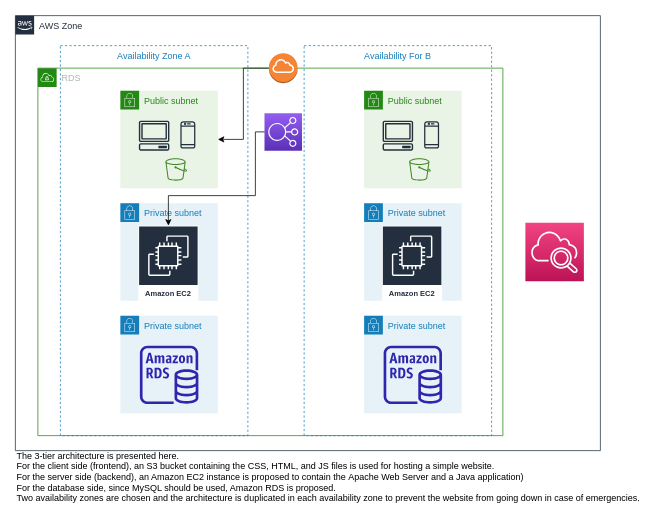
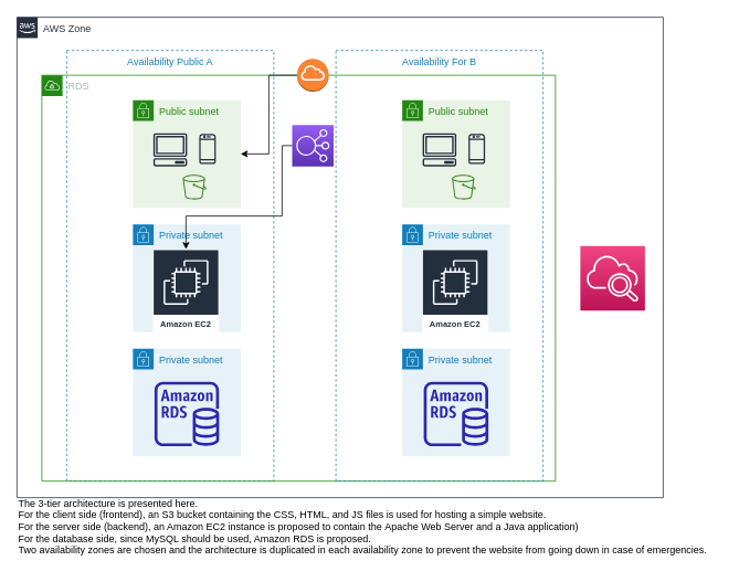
  <mxCell id="0" />
  <mxCell id="1" parent="0" />
  <mxCell id="2" value="AWS Zone" style="points=[[0,0],[0.25,0],[0.5,0],[0.75,0],[1,0],[1,0.25],[1,0.5],[1,0.75],[1,1],[0.75,1],[0.5,1],[0.25,1],[0,1],[0,0.75],[0,0.5],[0,0.25]];outlineConnect=0;gradientColor=none;html=1;whiteSpace=wrap;fontSize=12;fontStyle=0;container=1;pointerEvents=0;collapsible=0;recursiveResize=0;shape=mxgraph.aws4.group;grIcon=mxgraph.aws4.group_aws_cloud_alt;strokeColor=#232F3E;fillColor=none;verticalAlign=top;align=left;spacingLeft=30;fontColor=#232F3E;dashed=0;" vertex="1" parent="1"><mxGeometry x="20" y="20" width="780" height="580" as="geometry" /></mxCell>
- <mxCell id="3" value="Availability Zone A" style="fillColor=none;strokeColor=#147EBA;dashed=1;verticalAlign=top;fontStyle=0;fontColor=#147EBA;whiteSpace=wrap;html=1;" vertex="1" parent="2"><mxGeometry x="60" y="40" width="250" height="520" as="geometry" /></mxCell>
+ <mxCell id="3" value="Availability Public A" style="fillColor=none;strokeColor=#147EBA;dashed=1;verticalAlign=top;fontStyle=0;fontColor=#147EBA;whiteSpace=wrap;html=1;" vertex="1" parent="2"><mxGeometry x="60" y="40" width="250" height="520" as="geometry" /></mxCell>
  <mxCell id="4" value="RDS" style="points=[[0,0],[0.25,0],[0.5,0],[0.75,0],[1,0],[1,0.25],[1,0.5],[1,0.75],[1,1],[0.75,1],[0.5,1],[0.25,1],[0,1],[0,0.75],[0,0.5],[0,0.25]];outlineConnect=0;gradientColor=none;html=1;whiteSpace=wrap;fontSize=12;fontStyle=0;container=1;pointerEvents=0;collapsible=0;recursiveResize=0;shape=mxgraph.aws4.group;grIcon=mxgraph.aws4.group_vpc;strokeColor=#248814;fillColor=none;verticalAlign=top;align=left;spacingLeft=30;fontColor=#AAB7B8;dashed=0;" vertex="1" parent="2"><mxGeometry x="30" y="70" width="620" height="490" as="geometry" /></mxCell>
  <mxCell id="5" value="Public subnet" style="points=[[0,0],[0.25,0],[0.5,0],[0.75,0],[1,0],[1,0.25],[1,0.5],[1,0.75],[1,1],[0.75,1],[0.5,1],[0.25,1],[0,1],[0,0.75],[0,0.5],[0,0.25]];outlineConnect=0;gradientColor=none;html=1;whiteSpace=wrap;fontSize=12;fontStyle=0;container=1;pointerEvents=0;collapsible=0;recursiveResize=0;shape=mxgraph.aws4.group;grIcon=mxgraph.aws4.group_security_group;grStroke=0;strokeColor=#248814;fillColor=#E9F3E6;verticalAlign=top;align=left;spacingLeft=30;fontColor=#248814;dashed=0;" vertex="1" parent="4"><mxGeometry x="110" y="30" width="130" height="130" as="geometry" /></mxCell>
  <mxCell id="6" value="" style="sketch=0;points=[[0,0,0],[0.25,0,0],[0.5,0,0],[0.75,0,0],[1,0,0],[0,1,0],[0.25,1,0],[0.5,1,0],[0.75,1,0],[1,1,0],[0,0.25,0],[0,0.5,0],[0,0.75,0],[1,0.25,0],[1,0.5,0],[1,0.75,0]];outlineConnect=0;fontColor=#232F3E;gradientColor=#945DF2;gradientDirection=north;fillColor=#5A30B5;strokeColor=#ffffff;dashed=0;verticalLabelPosition=bottom;verticalAlign=top;align=center;html=1;fontSize=12;fontStyle=0;aspect=fixed;shape=mxgraph.aws4.resourceIcon;resIcon=mxgraph.aws4.elastic_load_balancing;" vertex="1" parent="4"><mxGeometry x="302.16" y="60" width="50" height="50" as="geometry" /></mxCell>
  <mxCell id="7" style="edgeStyle=orthogonalEdgeStyle;rounded=0;orthogonalLoop=1;jettySize=auto;html=1;entryX=1;entryY=0.5;entryDx=0;entryDy=0;" edge="1" parent="4" source="8" target="5"><mxGeometry relative="1" as="geometry" /></mxCell>
  <mxCell id="8" value="" style="outlineConnect=0;dashed=0;verticalLabelPosition=bottom;verticalAlign=top;align=center;html=1;shape=mxgraph.aws3.internet_gateway;fillColor=#F58534;gradientColor=none;" vertex="1" parent="4"><mxGeometry x="308" y="-20" width="38.33" height="40" as="geometry" /></mxCell>
  <mxCell id="9" value="Availability For B" style="fillColor=none;strokeColor=#147EBA;dashed=1;verticalAlign=top;fontStyle=0;fontColor=#147EBA;whiteSpace=wrap;html=1;" vertex="1" parent="4"><mxGeometry x="355" y="-30" width="250" height="520" as="geometry" /></mxCell>
  <mxCell id="10" value="Public subnet" style="points=[[0,0],[0.25,0],[0.5,0],[0.75,0],[1,0],[1,0.25],[1,0.5],[1,0.75],[1,1],[0.75,1],[0.5,1],[0.25,1],[0,1],[0,0.75],[0,0.5],[0,0.25]];outlineConnect=0;gradientColor=none;html=1;whiteSpace=wrap;fontSize=12;fontStyle=0;container=1;pointerEvents=0;collapsible=0;recursiveResize=0;shape=mxgraph.aws4.group;grIcon=mxgraph.aws4.group_security_group;grStroke=0;strokeColor=#248814;fillColor=#E9F3E6;verticalAlign=top;align=left;spacingLeft=30;fontColor=#248814;dashed=0;" vertex="1" parent="4"><mxGeometry x="435" y="30" width="130" height="130" as="geometry" /></mxCell>
  <mxCell id="11" value="Private subnet" style="points=[[0,0],[0.25,0],[0.5,0],[0.75,0],[1,0],[1,0.25],[1,0.5],[1,0.75],[1,1],[0.75,1],[0.5,1],[0.25,1],[0,1],[0,0.75],[0,0.5],[0,0.25]];outlineConnect=0;gradientColor=none;html=1;whiteSpace=wrap;fontSize=12;fontStyle=0;container=1;pointerEvents=0;collapsible=0;recursiveResize=0;shape=mxgraph.aws4.group;grIcon=mxgraph.aws4.group_security_group;grStroke=0;strokeColor=#147EBA;fillColor=#E6F2F8;verticalAlign=top;align=left;spacingLeft=30;fontColor=#147EBA;dashed=0;" vertex="1" parent="4"><mxGeometry x="435" y="180" width="130" height="130" as="geometry" /></mxCell>
  <mxCell id="12" value="Amazon EC2" style="sketch=0;outlineConnect=0;fontColor=#232F3E;gradientColor=none;strokeColor=#ffffff;fillColor=#232F3E;dashed=0;verticalLabelPosition=middle;verticalAlign=bottom;align=center;html=1;whiteSpace=wrap;fontSize=10;fontStyle=1;spacing=3;shape=mxgraph.aws4.productIcon;prIcon=mxgraph.aws4.ec2;" vertex="1" parent="11"><mxGeometry x="24" y="30" width="80" height="100" as="geometry" /></mxCell>
  <mxCell id="13" value="Private subnet" style="points=[[0,0],[0.25,0],[0.5,0],[0.75,0],[1,0],[1,0.25],[1,0.5],[1,0.75],[1,1],[0.75,1],[0.5,1],[0.25,1],[0,1],[0,0.75],[0,0.5],[0,0.25]];outlineConnect=0;gradientColor=none;html=1;whiteSpace=wrap;fontSize=12;fontStyle=0;container=1;pointerEvents=0;collapsible=0;recursiveResize=0;shape=mxgraph.aws4.group;grIcon=mxgraph.aws4.group_security_group;grStroke=0;strokeColor=#147EBA;fillColor=#E6F2F8;verticalAlign=top;align=left;spacingLeft=30;fontColor=#147EBA;dashed=0;" vertex="1" parent="4"><mxGeometry x="435" y="330" width="130" height="130" as="geometry" /></mxCell>
  <mxCell id="14" value="" style="sketch=0;outlineConnect=0;fontColor=#232F3E;gradientColor=none;fillColor=#2E27AD;strokeColor=none;dashed=0;verticalLabelPosition=bottom;verticalAlign=top;align=center;html=1;fontSize=12;fontStyle=0;aspect=fixed;pointerEvents=1;shape=mxgraph.aws4.rds_instance;" vertex="1" parent="13"><mxGeometry x="26" y="40" width="78" height="78" as="geometry" /></mxCell>
  <mxCell id="15" value="" style="sketch=0;outlineConnect=0;fontColor=#232F3E;gradientColor=none;fillColor=#3F8624;strokeColor=none;dashed=0;verticalLabelPosition=bottom;verticalAlign=top;align=center;html=1;fontSize=12;fontStyle=0;aspect=fixed;pointerEvents=1;shape=mxgraph.aws4.bucket;" vertex="1" parent="4"><mxGeometry x="495" y="120" width="28.85" height="30" as="geometry" /></mxCell>
  <mxCell id="16" value="" style="sketch=0;outlineConnect=0;fontColor=#232F3E;gradientColor=none;fillColor=#232F3D;strokeColor=none;dashed=0;verticalLabelPosition=bottom;verticalAlign=top;align=center;html=1;fontSize=12;fontStyle=0;aspect=fixed;pointerEvents=1;shape=mxgraph.aws4.mobile_client;" vertex="1" parent="4"><mxGeometry x="515" y="70" width="19.97" height="38" as="geometry" /></mxCell>
  <mxCell id="17" value="" style="sketch=0;outlineConnect=0;fontColor=#232F3E;gradientColor=none;fillColor=#232F3D;strokeColor=none;dashed=0;verticalLabelPosition=bottom;verticalAlign=top;align=center;html=1;fontSize=12;fontStyle=0;aspect=fixed;pointerEvents=1;shape=mxgraph.aws4.client;" vertex="1" parent="4"><mxGeometry x="459.47" y="70" width="41.05" height="40" as="geometry" /></mxCell>
  <mxCell id="18" value="Private subnet" style="points=[[0,0],[0.25,0],[0.5,0],[0.75,0],[1,0],[1,0.25],[1,0.5],[1,0.75],[1,1],[0.75,1],[0.5,1],[0.25,1],[0,1],[0,0.75],[0,0.5],[0,0.25]];outlineConnect=0;gradientColor=none;html=1;whiteSpace=wrap;fontSize=12;fontStyle=0;container=1;pointerEvents=0;collapsible=0;recursiveResize=0;shape=mxgraph.aws4.group;grIcon=mxgraph.aws4.group_security_group;grStroke=0;strokeColor=#147EBA;fillColor=#E6F2F8;verticalAlign=top;align=left;spacingLeft=30;fontColor=#147EBA;dashed=0;" vertex="1" parent="2"><mxGeometry x="140" y="250" width="130" height="130" as="geometry" /></mxCell>
  <mxCell id="19" value="Amazon EC2" style="sketch=0;outlineConnect=0;fontColor=#232F3E;gradientColor=none;strokeColor=#ffffff;fillColor=#232F3E;dashed=0;verticalLabelPosition=middle;verticalAlign=bottom;align=center;html=1;whiteSpace=wrap;fontSize=10;fontStyle=1;spacing=3;shape=mxgraph.aws4.productIcon;prIcon=mxgraph.aws4.ec2;" vertex="1" parent="18"><mxGeometry x="24" y="30" width="80" height="100" as="geometry" /></mxCell>
  <mxCell id="20" value="Private subnet" style="points=[[0,0],[0.25,0],[0.5,0],[0.75,0],[1,0],[1,0.25],[1,0.5],[1,0.75],[1,1],[0.75,1],[0.5,1],[0.25,1],[0,1],[0,0.75],[0,0.5],[0,0.25]];outlineConnect=0;gradientColor=none;html=1;whiteSpace=wrap;fontSize=12;fontStyle=0;container=1;pointerEvents=0;collapsible=0;recursiveResize=0;shape=mxgraph.aws4.group;grIcon=mxgraph.aws4.group_security_group;grStroke=0;strokeColor=#147EBA;fillColor=#E6F2F8;verticalAlign=top;align=left;spacingLeft=30;fontColor=#147EBA;dashed=0;" vertex="1" parent="2"><mxGeometry x="140" y="400" width="130" height="130" as="geometry" /></mxCell>
  <mxCell id="21" value="" style="sketch=0;outlineConnect=0;fontColor=#232F3E;gradientColor=none;fillColor=#2E27AD;strokeColor=none;dashed=0;verticalLabelPosition=bottom;verticalAlign=top;align=center;html=1;fontSize=12;fontStyle=0;aspect=fixed;pointerEvents=1;shape=mxgraph.aws4.rds_instance;" vertex="1" parent="20"><mxGeometry x="26" y="40" width="78" height="78" as="geometry" /></mxCell>
  <mxCell id="22" value="" style="sketch=0;outlineConnect=0;fontColor=#232F3E;gradientColor=none;fillColor=#3F8624;strokeColor=none;dashed=0;verticalLabelPosition=bottom;verticalAlign=top;align=center;html=1;fontSize=12;fontStyle=0;aspect=fixed;pointerEvents=1;shape=mxgraph.aws4.bucket;" vertex="1" parent="2"><mxGeometry x="200" y="190" width="28.85" height="30" as="geometry" /></mxCell>
  <mxCell id="23" value="" style="sketch=0;outlineConnect=0;fontColor=#232F3E;gradientColor=none;fillColor=#232F3D;strokeColor=none;dashed=0;verticalLabelPosition=bottom;verticalAlign=top;align=center;html=1;fontSize=12;fontStyle=0;aspect=fixed;pointerEvents=1;shape=mxgraph.aws4.mobile_client;" vertex="1" parent="2"><mxGeometry x="220" y="140" width="19.97" height="38" as="geometry" /></mxCell>
  <mxCell id="24" value="" style="sketch=0;outlineConnect=0;fontColor=#232F3E;gradientColor=none;fillColor=#232F3D;strokeColor=none;dashed=0;verticalLabelPosition=bottom;verticalAlign=top;align=center;html=1;fontSize=12;fontStyle=0;aspect=fixed;pointerEvents=1;shape=mxgraph.aws4.client;" vertex="1" parent="2"><mxGeometry x="164.47" y="140" width="41.05" height="40" as="geometry" /></mxCell>
  <mxCell id="25" style="edgeStyle=orthogonalEdgeStyle;rounded=0;orthogonalLoop=1;jettySize=auto;html=1;exitX=0;exitY=0.5;exitDx=0;exitDy=0;exitPerimeter=0;" edge="1" parent="2" source="6" target="19"><mxGeometry relative="1" as="geometry"><Array as="points"><mxPoint x="320" y="155" /><mxPoint x="320" y="240" /><mxPoint x="204" y="240" /></Array></mxGeometry></mxCell>
  <mxCell id="26" value="" style="sketch=0;points=[[0,0,0],[0.25,0,0],[0.5,0,0],[0.75,0,0],[1,0,0],[0,1,0],[0.25,1,0],[0.5,1,0],[0.75,1,0],[1,1,0],[0,0.25,0],[0,0.5,0],[0,0.75,0],[1,0.25,0],[1,0.5,0],[1,0.75,0]];points=[[0,0,0],[0.25,0,0],[0.5,0,0],[0.75,0,0],[1,0,0],[0,1,0],[0.25,1,0],[0.5,1,0],[0.75,1,0],[1,1,0],[0,0.25,0],[0,0.5,0],[0,0.75,0],[1,0.25,0],[1,0.5,0],[1,0.75,0]];outlineConnect=0;fontColor=#232F3E;gradientColor=#F34482;gradientDirection=north;fillColor=#BC1356;strokeColor=#ffffff;dashed=0;verticalLabelPosition=bottom;verticalAlign=top;align=center;html=1;fontSize=12;fontStyle=0;aspect=fixed;shape=mxgraph.aws4.resourceIcon;resIcon=mxgraph.aws4.cloudwatch_2;" vertex="1" parent="2"><mxGeometry x="680" y="276" width="78" height="78" as="geometry" /></mxCell>
  <mxCell id="27" value="The 3-tier architecture is presented here.&lt;br&gt;For the client side (frontend), an S3 bucket containing the CSS, HTML, and JS files is used for hosting a simple website.&lt;br&gt;For the server side (backend), an Amazon EC2 instance is proposed to contain the&amp;nbsp;Apache Web Server and a Java application)&lt;br&gt;For the database side, since MySQL should be used, Amazon RDS is proposed.&lt;br&gt;Two availability zones are chosen and the architecture is duplicated in each availability zone to prevent the website from going down in case of emergencies.&lt;br&gt;" style="text;html=1;align=left;verticalAlign=middle;resizable=0;points=[];autosize=1;strokeColor=none;fillColor=none;" vertex="1" parent="1"><mxGeometry x="20" y="590" width="850" height="90" as="geometry" /></mxCell>
